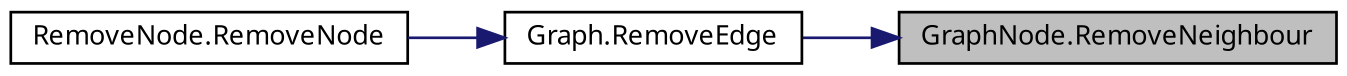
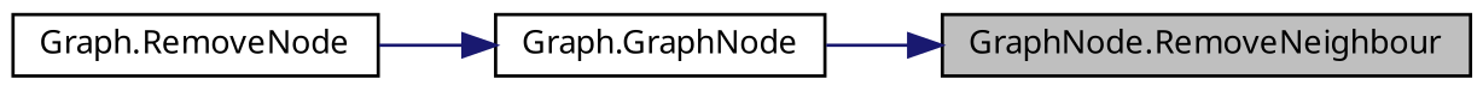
  digraph {
    fontname="Noto Sans"
    rankdir=RL
    node [color=black fillcolor=white fontname="Noto Sans" fontsize=10 shape=record style=filled]
    edge [color=midnightblue dir=back fontname="Noto Sans" fontsize=10 labelfontname=Helvetica labelfontsize=10 style=solid]
    n1 [fillcolor=grey75 fontcolor=black height=0.2 label="GraphNode.RemoveNeighbour" width=0.4]
-   n2 [height=0.2 label="Graph.RemoveEdge" width=0.4]
-   n3 [height=0.2 label="RemoveNode.RemoveNode" width=0.4]
+   n2 [height=0.2 label="Graph.GraphNode" width=0.4]
+   n3 [height=0.2 label="Graph.RemoveNode" width=0.4]
    n1 -> n2
    n2 -> n3
  }
